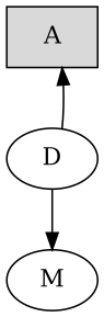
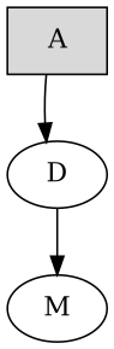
  digraph {
    A [fillcolor=gray85 shape=box style=filled]
    D
    M
-   D -> A
+   A -> D
    D -> M
  }
